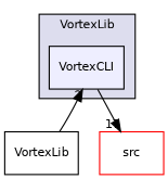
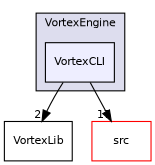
  digraph {
    compound=true
    node [fontname=Helvetica fontsize=10 shape=box]
    edge [labeldistance=1.5 labelfontname=Helvetica labelfontsize=10]
    n1 [fillcolor="#eeeeff" label=VortexCLI pencolor=black style=filled]
    n2 [label=VortexLib]
    n3 [color=red label=src]
    subgraph cluster_1 {
      bgcolor="#ddddee"
      fontname=Helvetica
      fontsize=10
-     label=VortexLib
+     label=VortexEngine
      pencolor=black
      n1
    }
-   n2 -> n1 [headlabel=2]
+   n1 -> n2 [headlabel=2]
    n1 -> n3 [headlabel=17]
  }
